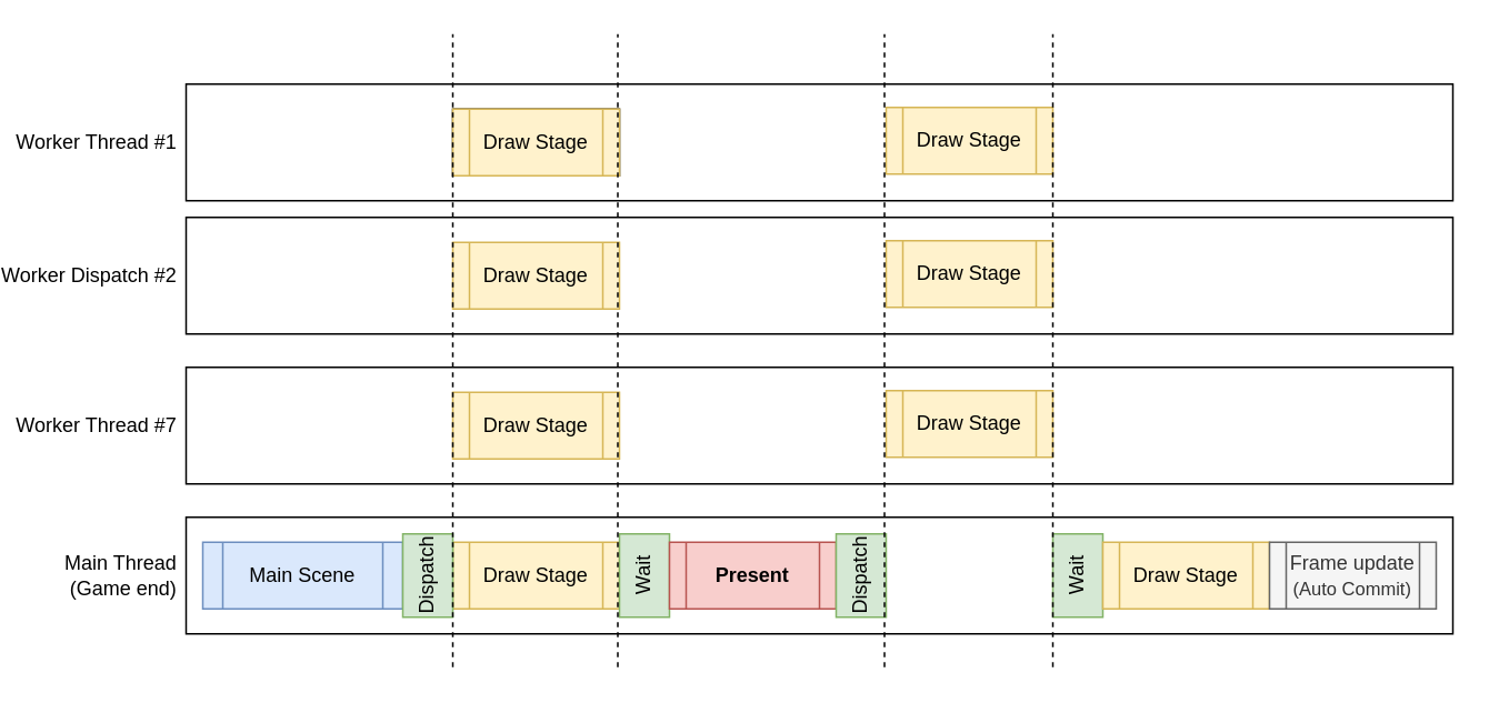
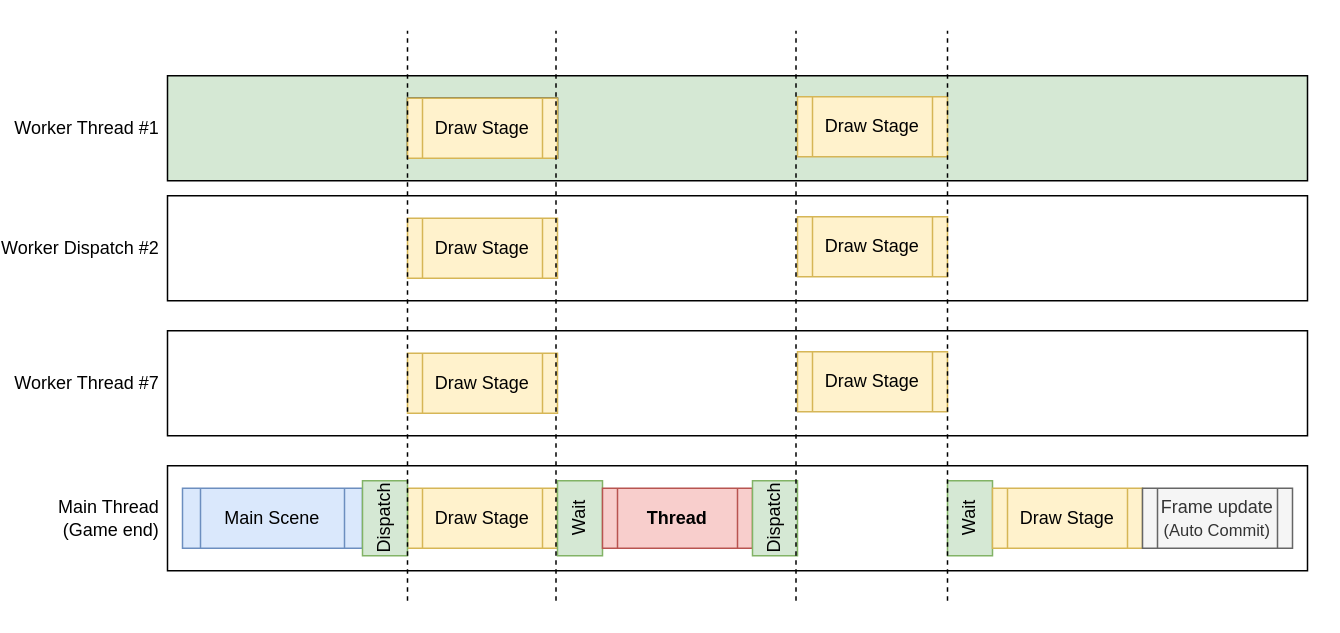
  <mxCell id="0" />
  <mxCell id="1" parent="0" />
- <mxCell id="2" value="Worker Thread #1&amp;nbsp;" style="rounded=0;whiteSpace=wrap;html=1;horizontal=1;labelPosition=left;verticalLabelPosition=middle;align=right;verticalAlign=middle;" vertex="1" parent="1"><mxGeometry x="20" y="50" width="760" height="70" as="geometry" /></mxCell>
+ <mxCell id="2" value="Worker Thread #1&amp;nbsp;" style="rounded=0;whiteSpace=wrap;html=1;horizontal=1;labelPosition=left;verticalLabelPosition=middle;align=right;verticalAlign=middle;fillColor=#d5e8d4;" vertex="1" parent="1"><mxGeometry x="20" y="50" width="760" height="70" as="geometry" /></mxCell>
  <mxCell id="3" value="Worker Dispatch #2&amp;nbsp;" style="rounded=0;whiteSpace=wrap;html=1;horizontal=1;labelPosition=left;verticalLabelPosition=middle;align=right;verticalAlign=middle;" vertex="1" parent="1"><mxGeometry x="20" y="130" width="760" height="70" as="geometry" /></mxCell>
  <mxCell id="4" value="Worker Thread #7&amp;nbsp;" style="rounded=0;whiteSpace=wrap;html=1;horizontal=1;labelPosition=left;verticalLabelPosition=middle;align=right;verticalAlign=middle;" vertex="1" parent="1"><mxGeometry x="20" y="220" width="760" height="70" as="geometry" /></mxCell>
  <mxCell id="5" value="Main Thread&amp;nbsp;&lt;br&gt;(Game end)&amp;nbsp;" style="rounded=0;whiteSpace=wrap;html=1;horizontal=1;labelPosition=left;verticalLabelPosition=middle;align=right;verticalAlign=middle;" vertex="1" parent="1"><mxGeometry x="20" y="310" width="760" height="70" as="geometry" /></mxCell>
  <mxCell id="6" value="Main Scene" style="shape=process;whiteSpace=wrap;html=1;backgroundOutline=1;fillColor=#dae8fc;strokeColor=#6c8ebf;" vertex="1" parent="1"><mxGeometry x="30" y="325" width="120" height="40" as="geometry" /></mxCell>
  <mxCell id="7" value="Draw Stage" style="shape=process;whiteSpace=wrap;html=1;backgroundOutline=1;fillColor=#fff2cc;strokeColor=#d6b656;" vertex="1" parent="1"><mxGeometry x="180" y="235" width="100" height="40" as="geometry" /></mxCell>
  <mxCell id="8" value="Draw Stage" style="shape=process;whiteSpace=wrap;html=1;backgroundOutline=1;fillColor=#fff2cc;strokeColor=#d6b656;" vertex="1" parent="1"><mxGeometry x="180" y="145" width="100" height="40" as="geometry" /></mxCell>
  <mxCell id="9" value="Draw Stage" style="shape=process;whiteSpace=wrap;html=1;backgroundOutline=1;" vertex="1" parent="1"><mxGeometry x="180" y="65" width="100" height="40" as="geometry" /></mxCell>
  <mxCell id="10" value="Draw Stage" style="shape=process;whiteSpace=wrap;html=1;backgroundOutline=1;fillColor=#fff2cc;strokeColor=#d6b656;" vertex="1" parent="1"><mxGeometry x="180" y="325" width="100" height="40" as="geometry" /></mxCell>
  <mxCell id="11" value="Wait" style="whiteSpace=wrap;html=1;horizontal=0;fillColor=#d5e8d4;strokeColor=#82b366;" vertex="1" parent="1"><mxGeometry x="280" y="320" width="30" height="50" as="geometry" /></mxCell>
- <mxCell id="12" value="Present" style="shape=process;whiteSpace=wrap;html=1;backgroundOutline=1;fontStyle=1;fillColor=#f8cecc;strokeColor=#b85450;" vertex="1" parent="1"><mxGeometry x="310" y="325" width="100" height="40" as="geometry" /></mxCell>
+ <mxCell id="12" value="Thread" style="shape=process;whiteSpace=wrap;html=1;backgroundOutline=1;fontStyle=1;fillColor=#f8cecc;strokeColor=#b85450;" vertex="1" parent="1"><mxGeometry x="310" y="325" width="100" height="40" as="geometry" /></mxCell>
  <mxCell id="13" value="Dispatch" style="whiteSpace=wrap;html=1;horizontal=0;fillColor=#d5e8d4;strokeColor=#82b366;" vertex="1" parent="1"><mxGeometry x="150" y="320" width="30" height="50" as="geometry" /></mxCell>
  <mxCell id="14" value="Dispatch" style="whiteSpace=wrap;html=1;horizontal=0;fillColor=#d5e8d4;strokeColor=#82b366;" vertex="1" parent="1"><mxGeometry x="410" y="320" width="30" height="50" as="geometry" /></mxCell>
  <mxCell id="15" value="Wait" style="whiteSpace=wrap;html=1;horizontal=0;fillColor=#d5e8d4;strokeColor=#82b366;" vertex="1" parent="1"><mxGeometry x="540" y="320" width="30" height="50" as="geometry" /></mxCell>
  <mxCell id="16" value="Draw Stage" style="shape=process;whiteSpace=wrap;html=1;backgroundOutline=1;fillColor=#fff2cc;strokeColor=#d6b656;" vertex="1" parent="1"><mxGeometry x="570" y="325" width="100" height="40" as="geometry" /></mxCell>
  <mxCell id="17" value="Frame update&lt;br&gt;&lt;font style=&quot;font-size: 11px&quot;&gt;(Auto Commit)&lt;/font&gt;" style="shape=process;whiteSpace=wrap;html=1;backgroundOutline=1;fillColor=#f5f5f5;strokeColor=#666666;fontColor=#333333;" vertex="1" parent="1"><mxGeometry x="670" y="325" width="100" height="40" as="geometry" /></mxCell>
  <mxCell id="18" value="Draw Stage" style="shape=process;whiteSpace=wrap;html=1;backgroundOutline=1;fillColor=#fff2cc;strokeColor=#d6b656;" vertex="1" parent="1"><mxGeometry x="180" y="65" width="100" height="40" as="geometry" /></mxCell>
  <mxCell id="19" value="Draw Stage" style="shape=process;whiteSpace=wrap;html=1;backgroundOutline=1;fillColor=#fff2cc;strokeColor=#d6b656;" vertex="1" parent="1"><mxGeometry x="440" y="234" width="100" height="40" as="geometry" /></mxCell>
  <mxCell id="20" value="Draw Stage" style="shape=process;whiteSpace=wrap;html=1;backgroundOutline=1;fillColor=#fff2cc;strokeColor=#d6b656;" vertex="1" parent="1"><mxGeometry x="440" y="144" width="100" height="40" as="geometry" /></mxCell>
  <mxCell id="21" value="Draw Stage" style="shape=process;whiteSpace=wrap;html=1;backgroundOutline=1;fillColor=#fff2cc;strokeColor=#d6b656;" vertex="1" parent="1"><mxGeometry x="440" y="64" width="100" height="40" as="geometry" /></mxCell>
  <mxCell id="22" value="" style="endArrow=none;dashed=1;html=1;" edge="1" parent="1"><mxGeometry width="50" height="50" relative="1" as="geometry"><mxPoint x="180" y="400" as="sourcePoint" /><mxPoint x="180" y="20" as="targetPoint" /></mxGeometry></mxCell>
  <mxCell id="23" value="" style="endArrow=none;dashed=1;html=1;" edge="1" parent="1"><mxGeometry width="50" height="50" relative="1" as="geometry"><mxPoint x="279" y="400" as="sourcePoint" /><mxPoint x="279" y="20" as="targetPoint" /></mxGeometry></mxCell>
  <mxCell id="24" value="" style="endArrow=none;dashed=1;html=1;" edge="1" parent="1"><mxGeometry width="50" height="50" relative="1" as="geometry"><mxPoint x="439" y="400" as="sourcePoint" /><mxPoint x="439" y="20" as="targetPoint" /></mxGeometry></mxCell>
  <mxCell id="25" value="" style="endArrow=none;dashed=1;html=1;" edge="1" parent="1"><mxGeometry width="50" height="50" relative="1" as="geometry"><mxPoint x="540" y="400" as="sourcePoint" /><mxPoint x="540" y="20" as="targetPoint" /></mxGeometry></mxCell>
